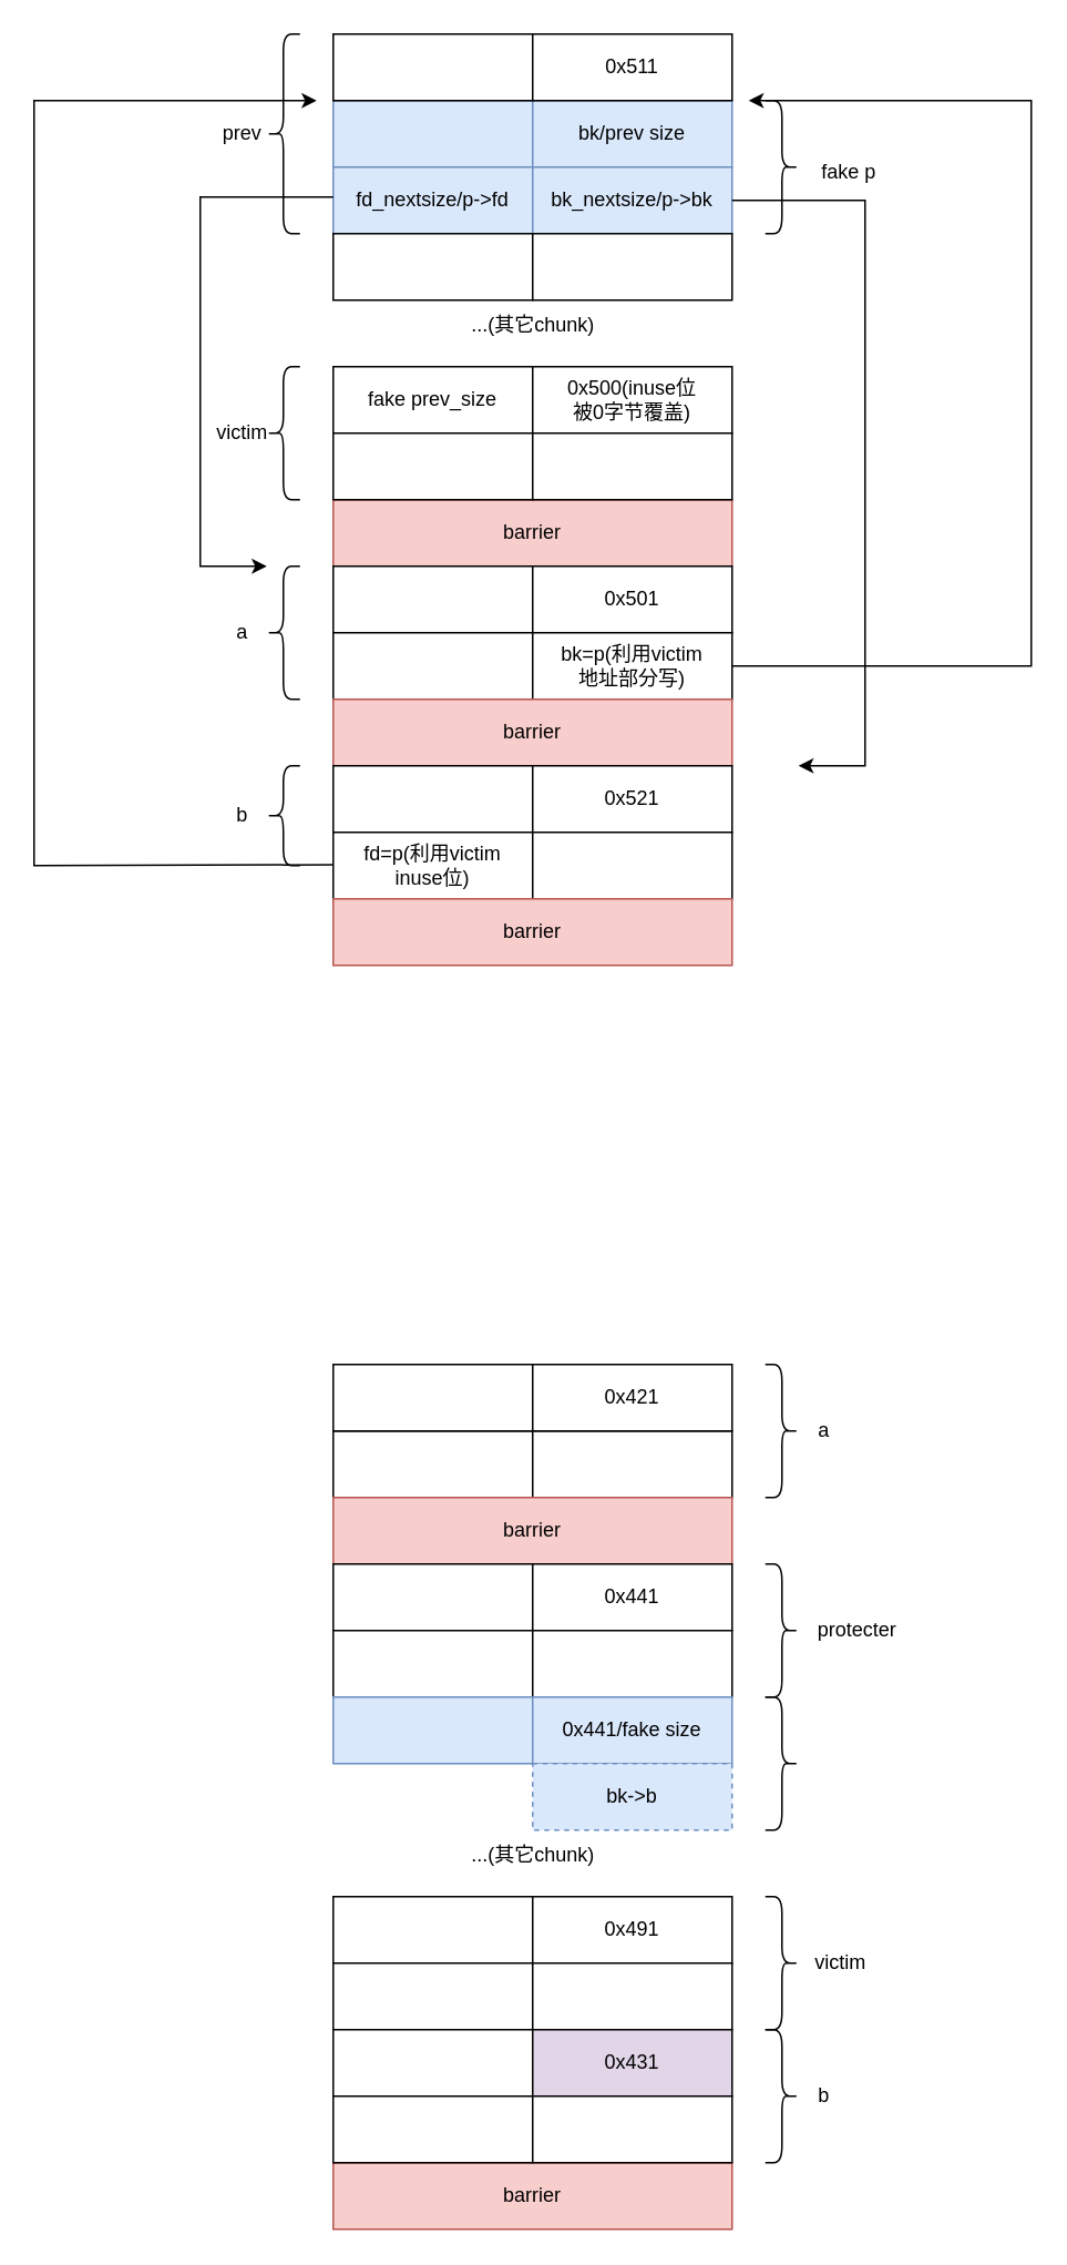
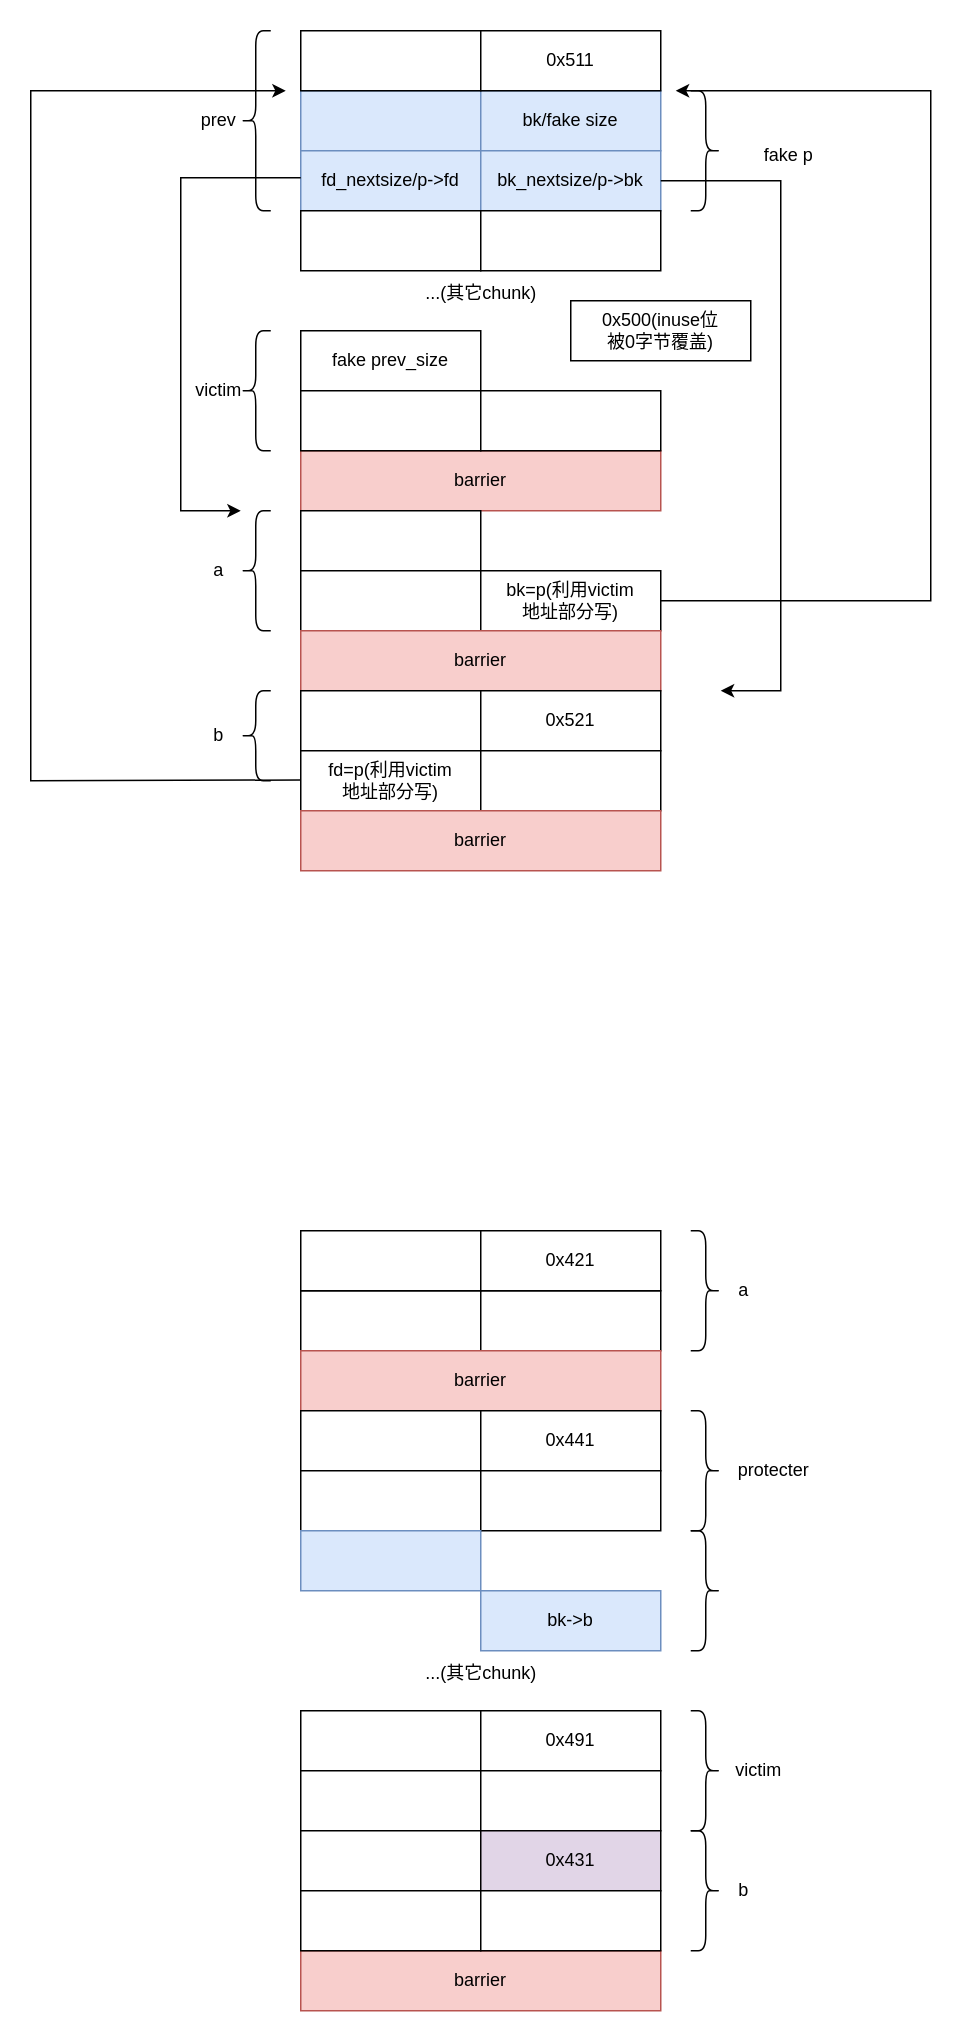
  <mxCell id="0" />
  <mxCell id="1" parent="0" />
  <mxCell id="2" value="" style="rounded=0;whiteSpace=wrap;html=1;fillColor=#dae8fc;strokeColor=#6c8ebf;" parent="1" vertex="1"><mxGeometry x="200" y="60" width="120" height="40" as="geometry" /></mxCell>
- <mxCell id="3" value="bk/prev size" style="rounded=0;whiteSpace=wrap;html=1;fillColor=#dae8fc;strokeColor=#6c8ebf;" parent="1" vertex="1"><mxGeometry x="320" y="60" width="120" height="40" as="geometry" /></mxCell>
+ <mxCell id="3" value="bk/fake size" style="rounded=0;whiteSpace=wrap;html=1;fillColor=#dae8fc;strokeColor=#6c8ebf;" parent="1" vertex="1"><mxGeometry x="320" y="60" width="120" height="40" as="geometry" /></mxCell>
  <mxCell id="4" value="fd_nextsize/p-&amp;gt;fd" style="rounded=0;whiteSpace=wrap;html=1;fillColor=#dae8fc;strokeColor=#6c8ebf;" parent="1" vertex="1"><mxGeometry x="200" y="100" width="120" height="40" as="geometry" /></mxCell>
  <mxCell id="5" value="bk_nextsize/p-&amp;gt;bk" style="rounded=0;whiteSpace=wrap;html=1;fillColor=#dae8fc;strokeColor=#6c8ebf;" parent="1" vertex="1"><mxGeometry x="320" y="100" width="120" height="40" as="geometry" /></mxCell>
  <mxCell id="6" value="fake prev_size" style="rounded=0;whiteSpace=wrap;html=1;" parent="1" vertex="1"><mxGeometry x="200" y="220" width="120" height="40" as="geometry" /></mxCell>
- <mxCell id="7" value="0x500(inuse位&lt;br&gt;被0字节覆盖)" style="rounded=0;whiteSpace=wrap;html=1;" parent="1" vertex="1"><mxGeometry x="320" y="220" width="120" height="40" as="geometry" /></mxCell>
+ <mxCell id="7" value="0x500(inuse位&lt;br&gt;被0字节覆盖)" style="rounded=0;whiteSpace=wrap;html=1;" parent="1" vertex="1"><mxGeometry x="380" y="200" width="120" height="40" as="geometry" /></mxCell>
  <mxCell id="8" value="barrier" style="rounded=0;whiteSpace=wrap;html=1;fillColor=#f8cecc;strokeColor=#b85450;" parent="1" vertex="1"><mxGeometry x="200" y="300" width="240" height="40" as="geometry" /></mxCell>
  <mxCell id="9" value="" style="rounded=0;whiteSpace=wrap;html=1;" parent="1" vertex="1"><mxGeometry x="200" y="340" width="120" height="40" as="geometry" /></mxCell>
- <mxCell id="10" value="0x501" style="rounded=0;whiteSpace=wrap;html=1;" parent="1" vertex="1"><mxGeometry x="320" y="340" width="120" height="40" as="geometry" /></mxCell>
  <mxCell id="11" value="" style="rounded=0;whiteSpace=wrap;html=1;" parent="1" vertex="1"><mxGeometry x="200" y="380" width="120" height="40" as="geometry" /></mxCell>
  <mxCell id="12" value="bk=p(利用victim&lt;br&gt;地址部分写)" style="rounded=0;whiteSpace=wrap;html=1;" parent="1" vertex="1"><mxGeometry x="320" y="380" width="120" height="40" as="geometry" /></mxCell>
  <mxCell id="13" value="barrier" style="rounded=0;whiteSpace=wrap;html=1;fillColor=#f8cecc;strokeColor=#b85450;" parent="1" vertex="1"><mxGeometry x="200" y="420" width="240" height="40" as="geometry" /></mxCell>
  <mxCell id="14" value="" style="rounded=0;whiteSpace=wrap;html=1;" parent="1" vertex="1"><mxGeometry x="200" y="460" width="120" height="40" as="geometry" /></mxCell>
  <mxCell id="15" value="0x521" style="rounded=0;whiteSpace=wrap;html=1;" parent="1" vertex="1"><mxGeometry x="320" y="460" width="120" height="40" as="geometry" /></mxCell>
- <mxCell id="16" value="fd=p(利用victim&lt;br style=&quot;border-color: var(--border-color);&quot;&gt;inuse位)" style="rounded=0;whiteSpace=wrap;html=1;" parent="1" vertex="1"><mxGeometry x="200" y="500" width="120" height="40" as="geometry" /></mxCell>
+ <mxCell id="16" value="fd=p(利用victim&lt;br style=&quot;border-color: var(--border-color);&quot;&gt;地址部分写)" style="rounded=0;whiteSpace=wrap;html=1;" parent="1" vertex="1"><mxGeometry x="200" y="500" width="120" height="40" as="geometry" /></mxCell>
  <mxCell id="17" value="" style="rounded=0;whiteSpace=wrap;html=1;" parent="1" vertex="1"><mxGeometry x="320" y="500" width="120" height="40" as="geometry" /></mxCell>
  <mxCell id="18" value="barrier" style="rounded=0;whiteSpace=wrap;html=1;fillColor=#f8cecc;strokeColor=#b85450;" parent="1" vertex="1"><mxGeometry x="200" y="540" width="240" height="40" as="geometry" /></mxCell>
  <mxCell id="19" value="" style="rounded=0;whiteSpace=wrap;html=1;" parent="1" vertex="1"><mxGeometry x="200" y="260" width="120" height="40" as="geometry" /></mxCell>
  <mxCell id="20" value="" style="rounded=0;whiteSpace=wrap;html=1;" parent="1" vertex="1"><mxGeometry x="320" y="260" width="120" height="40" as="geometry" /></mxCell>
  <mxCell id="21" value="" style="rounded=0;whiteSpace=wrap;html=1;" parent="1" vertex="1"><mxGeometry x="200" y="140" width="120" height="40" as="geometry" /></mxCell>
  <mxCell id="22" value="" style="rounded=0;whiteSpace=wrap;html=1;" parent="1" vertex="1"><mxGeometry x="320" y="140" width="120" height="40" as="geometry" /></mxCell>
  <mxCell id="23" value="" style="rounded=0;whiteSpace=wrap;html=1;" parent="1" vertex="1"><mxGeometry x="200" y="20" width="120" height="40" as="geometry" /></mxCell>
  <mxCell id="24" value="0x511" style="rounded=0;whiteSpace=wrap;html=1;" parent="1" vertex="1"><mxGeometry x="320" y="20" width="120" height="40" as="geometry" /></mxCell>
  <mxCell id="25" value="...(其它chunk)" style="text;html=1;align=center;verticalAlign=middle;resizable=0;points=[];autosize=1;strokeColor=none;fillColor=none;" parent="1" vertex="1"><mxGeometry x="270" y="180" width="100" height="30" as="geometry" /></mxCell>
  <mxCell id="26" value="" style="shape=curlyBracket;whiteSpace=wrap;html=1;rounded=1;flipH=1;labelPosition=right;verticalLabelPosition=middle;align=left;verticalAlign=middle;" parent="1" vertex="1"><mxGeometry x="460" y="60" width="20" height="80" as="geometry" /></mxCell>
- <mxCell id="27" value="fake p" style="text;html=1;align=center;verticalAlign=middle;resizable=0;points=[];autosize=1;strokeColor=none;fillColor=none;" parent="1" vertex="1"><mxGeometry x="480" y="88" width="60" height="30" as="geometry" /></mxCell>
+ <mxCell id="27" value="fake p" style="text;html=1;align=center;verticalAlign=middle;resizable=0;points=[];autosize=1;strokeColor=none;fillColor=none;" parent="1" vertex="1"><mxGeometry x="495" y="88" width="60" height="30" as="geometry" /></mxCell>
  <mxCell id="28" value="" style="shape=curlyBracket;whiteSpace=wrap;html=1;rounded=1;labelPosition=left;verticalLabelPosition=middle;align=right;verticalAlign=middle;" parent="1" vertex="1"><mxGeometry x="160" y="20" width="20" height="120" as="geometry" /></mxCell>
  <mxCell id="29" value="prev" style="text;html=1;align=center;verticalAlign=middle;resizable=0;points=[];autosize=1;strokeColor=none;fillColor=none;" parent="1" vertex="1"><mxGeometry x="120" y="65" width="50" height="30" as="geometry" /></mxCell>
  <mxCell id="30" value="" style="shape=curlyBracket;whiteSpace=wrap;html=1;rounded=1;labelPosition=left;verticalLabelPosition=middle;align=right;verticalAlign=middle;" parent="1" vertex="1"><mxGeometry x="160" y="340" width="20" height="80" as="geometry" /></mxCell>
  <mxCell id="31" value="a" style="text;html=1;align=center;verticalAlign=middle;resizable=0;points=[];autosize=1;strokeColor=none;fillColor=none;" parent="1" vertex="1"><mxGeometry x="130" y="365" width="30" height="30" as="geometry" /></mxCell>
  <mxCell id="32" value="" style="shape=curlyBracket;whiteSpace=wrap;html=1;rounded=1;labelPosition=left;verticalLabelPosition=middle;align=right;verticalAlign=middle;" parent="1" vertex="1"><mxGeometry x="160" y="460" width="20" height="60" as="geometry" /></mxCell>
  <mxCell id="33" value="b" style="text;html=1;align=center;verticalAlign=middle;resizable=0;points=[];autosize=1;strokeColor=none;fillColor=none;" parent="1" vertex="1"><mxGeometry x="130" y="475" width="30" height="30" as="geometry" /></mxCell>
  <mxCell id="34" value="" style="endArrow=classic;html=1;rounded=0;" parent="1" edge="1"><mxGeometry width="50" height="50" relative="1" as="geometry"><mxPoint x="200" y="519.5" as="sourcePoint" /><mxPoint x="190" y="60" as="targetPoint" /><Array as="points"><mxPoint x="20" y="520" /><mxPoint x="20" y="60" /></Array></mxGeometry></mxCell>
  <mxCell id="35" value="" style="endArrow=classic;html=1;rounded=0;exitX=1;exitY=0.75;exitDx=0;exitDy=0;" parent="1" edge="1"><mxGeometry width="50" height="50" relative="1" as="geometry"><mxPoint x="200" y="118" as="sourcePoint" /><mxPoint x="160" y="340" as="targetPoint" /><Array as="points"><mxPoint x="120" y="118" /><mxPoint x="120" y="340" /></Array></mxGeometry></mxCell>
  <mxCell id="36" value="" style="endArrow=classic;html=1;rounded=0;exitX=1;exitY=0.5;exitDx=0;exitDy=0;" parent="1" source="5" edge="1"><mxGeometry width="50" height="50" relative="1" as="geometry"><mxPoint x="570" y="160" as="sourcePoint" /><mxPoint x="480" y="460" as="targetPoint" /><Array as="points"><mxPoint x="520" y="120" /><mxPoint x="520" y="460" /></Array></mxGeometry></mxCell>
  <mxCell id="37" value="" style="endArrow=classic;html=1;rounded=0;" parent="1" edge="1"><mxGeometry width="50" height="50" relative="1" as="geometry"><mxPoint x="440" y="400" as="sourcePoint" /><mxPoint x="450" y="60" as="targetPoint" /><Array as="points"><mxPoint x="620" y="400" /><mxPoint x="620" y="60" /></Array></mxGeometry></mxCell>
  <mxCell id="38" value="" style="shape=curlyBracket;whiteSpace=wrap;html=1;rounded=1;labelPosition=left;verticalLabelPosition=middle;align=right;verticalAlign=middle;" parent="1" vertex="1"><mxGeometry x="160" y="220" width="20" height="80" as="geometry" /></mxCell>
  <mxCell id="39" value="victim" style="text;html=1;align=center;verticalAlign=middle;resizable=0;points=[];autosize=1;strokeColor=none;fillColor=none;" parent="1" vertex="1"><mxGeometry x="120" y="245" width="50" height="30" as="geometry" /></mxCell>
  <mxCell id="40" value="" style="rounded=0;whiteSpace=wrap;html=1;" parent="1" vertex="1"><mxGeometry x="200" y="860" width="120" height="40" as="geometry" /></mxCell>
  <mxCell id="41" value="" style="rounded=0;whiteSpace=wrap;html=1;" parent="1" vertex="1"><mxGeometry x="320" y="860" width="120" height="40" as="geometry" /></mxCell>
  <mxCell id="42" value="barrier" style="rounded=0;whiteSpace=wrap;html=1;fillColor=#f8cecc;strokeColor=#b85450;" parent="1" vertex="1"><mxGeometry x="200" y="900" width="240" height="40" as="geometry" /></mxCell>
  <mxCell id="43" value="" style="rounded=0;whiteSpace=wrap;html=1;" parent="1" vertex="1"><mxGeometry x="200" y="940" width="120" height="40" as="geometry" /></mxCell>
  <mxCell id="44" value="0x441" style="rounded=0;whiteSpace=wrap;html=1;" parent="1" vertex="1"><mxGeometry x="320" y="940" width="120" height="40" as="geometry" /></mxCell>
  <mxCell id="45" value="" style="rounded=0;whiteSpace=wrap;html=1;" parent="1" vertex="1"><mxGeometry x="200" y="980" width="120" height="40" as="geometry" /></mxCell>
  <mxCell id="46" value="" style="rounded=0;whiteSpace=wrap;html=1;" parent="1" vertex="1"><mxGeometry x="320" y="980" width="120" height="40" as="geometry" /></mxCell>
  <mxCell id="47" value="barrier" style="rounded=0;whiteSpace=wrap;html=1;fillColor=#f8cecc;strokeColor=#b85450;" parent="1" vertex="1"><mxGeometry x="200" y="1300" width="240" height="40" as="geometry" /></mxCell>
  <mxCell id="48" value="" style="rounded=0;whiteSpace=wrap;html=1;fillColor=#dae8fc;strokeColor=#6c8ebf;" parent="1" vertex="1"><mxGeometry x="200" y="1020" width="120" height="40" as="geometry" /></mxCell>
- <mxCell id="49" value="0x441/fake size" style="rounded=0;whiteSpace=wrap;html=1;fillColor=#dae8fc;strokeColor=#6c8ebf;" parent="1" vertex="1"><mxGeometry x="320" y="1020" width="120" height="40" as="geometry" /></mxCell>
- <mxCell id="50" value="bk-&amp;gt;b" style="rounded=0;whiteSpace=wrap;html=1;fillColor=#dae8fc;strokeColor=#6c8ebf;dashed=1;" parent="1" vertex="1"><mxGeometry x="320" y="1060" width="120" height="40" as="geometry" /></mxCell>
+ <mxCell id="50" value="bk-&amp;gt;b" style="rounded=0;whiteSpace=wrap;html=1;fillColor=#dae8fc;strokeColor=#6c8ebf;" parent="1" vertex="1"><mxGeometry x="320" y="1060" width="120" height="40" as="geometry" /></mxCell>
  <mxCell id="51" value="" style="rounded=0;whiteSpace=wrap;html=1;" parent="1" vertex="1"><mxGeometry x="200" y="820" width="120" height="40" as="geometry" /></mxCell>
  <mxCell id="52" value="0x421" style="rounded=0;whiteSpace=wrap;html=1;" parent="1" vertex="1"><mxGeometry x="320" y="820" width="120" height="40" as="geometry" /></mxCell>
  <mxCell id="53" value="" style="rounded=0;whiteSpace=wrap;html=1;" parent="1" vertex="1"><mxGeometry x="200" y="1140" width="120" height="40" as="geometry" /></mxCell>
  <mxCell id="54" value="0x491" style="rounded=0;whiteSpace=wrap;html=1;" parent="1" vertex="1"><mxGeometry x="320" y="1140" width="120" height="40" as="geometry" /></mxCell>
  <mxCell id="55" value="" style="rounded=0;whiteSpace=wrap;html=1;" parent="1" vertex="1"><mxGeometry x="200" y="1180" width="120" height="40" as="geometry" /></mxCell>
  <mxCell id="56" value="" style="rounded=0;whiteSpace=wrap;html=1;" parent="1" vertex="1"><mxGeometry x="320" y="1180" width="120" height="40" as="geometry" /></mxCell>
  <mxCell id="57" value="" style="rounded=0;whiteSpace=wrap;html=1;" parent="1" vertex="1"><mxGeometry x="200" y="1220" width="120" height="40" as="geometry" /></mxCell>
  <mxCell id="58" value="0x431" style="rounded=0;whiteSpace=wrap;html=1;fillColor=#e1d5e7;" parent="1" vertex="1"><mxGeometry x="320" y="1220" width="120" height="40" as="geometry" /></mxCell>
  <mxCell id="59" value="" style="rounded=0;whiteSpace=wrap;html=1;" parent="1" vertex="1"><mxGeometry x="200" y="1260" width="120" height="40" as="geometry" /></mxCell>
  <mxCell id="60" value="" style="rounded=0;whiteSpace=wrap;html=1;" parent="1" vertex="1"><mxGeometry x="320" y="1260" width="120" height="40" as="geometry" /></mxCell>
  <mxCell id="61" value="" style="shape=curlyBracket;whiteSpace=wrap;html=1;rounded=1;flipH=1;labelPosition=right;verticalLabelPosition=middle;align=left;verticalAlign=middle;" parent="1" vertex="1"><mxGeometry x="460" y="820" width="20" height="80" as="geometry" /></mxCell>
  <mxCell id="62" value="a" style="text;html=1;align=center;verticalAlign=middle;resizable=0;points=[];autosize=1;strokeColor=none;fillColor=none;" parent="1" vertex="1"><mxGeometry x="480" y="845" width="30" height="30" as="geometry" /></mxCell>
  <mxCell id="63" value="" style="shape=curlyBracket;whiteSpace=wrap;html=1;rounded=1;flipH=1;labelPosition=right;verticalLabelPosition=middle;align=left;verticalAlign=middle;" parent="1" vertex="1"><mxGeometry x="460" y="1220" width="20" height="80" as="geometry" /></mxCell>
  <mxCell id="64" value="b" style="text;html=1;align=center;verticalAlign=middle;resizable=0;points=[];autosize=1;strokeColor=none;fillColor=none;" parent="1" vertex="1"><mxGeometry x="480" y="1245" width="30" height="30" as="geometry" /></mxCell>
  <mxCell id="65" value="" style="shape=curlyBracket;whiteSpace=wrap;html=1;rounded=1;flipH=1;labelPosition=right;verticalLabelPosition=middle;align=left;verticalAlign=middle;" parent="1" vertex="1"><mxGeometry x="460" y="940" width="20" height="80" as="geometry" /></mxCell>
  <mxCell id="66" value="protecter" style="text;html=1;align=center;verticalAlign=middle;resizable=0;points=[];autosize=1;strokeColor=none;fillColor=none;" parent="1" vertex="1"><mxGeometry x="480" y="965" width="70" height="30" as="geometry" /></mxCell>
  <mxCell id="67" value="" style="shape=curlyBracket;whiteSpace=wrap;html=1;rounded=1;flipH=1;labelPosition=right;verticalLabelPosition=middle;align=left;verticalAlign=middle;" parent="1" vertex="1"><mxGeometry x="460" y="1020" width="20" height="80" as="geometry" /></mxCell>
  <mxCell id="68" value="" style="shape=curlyBracket;whiteSpace=wrap;html=1;rounded=1;flipH=1;labelPosition=right;verticalLabelPosition=middle;align=left;verticalAlign=middle;" parent="1" vertex="1"><mxGeometry x="460" y="1140" width="20" height="80" as="geometry" /></mxCell>
  <mxCell id="69" value="victim" style="text;html=1;align=center;verticalAlign=middle;resizable=0;points=[];autosize=1;strokeColor=none;fillColor=none;" parent="1" vertex="1"><mxGeometry x="480" y="1165" width="50" height="30" as="geometry" /></mxCell>
  <mxCell id="70" value="...(其它chunk)" style="text;html=1;align=center;verticalAlign=middle;resizable=0;points=[];autosize=1;strokeColor=none;fillColor=none;" vertex="1" parent="1"><mxGeometry x="270" y="1100" width="100" height="30" as="geometry" /></mxCell>
